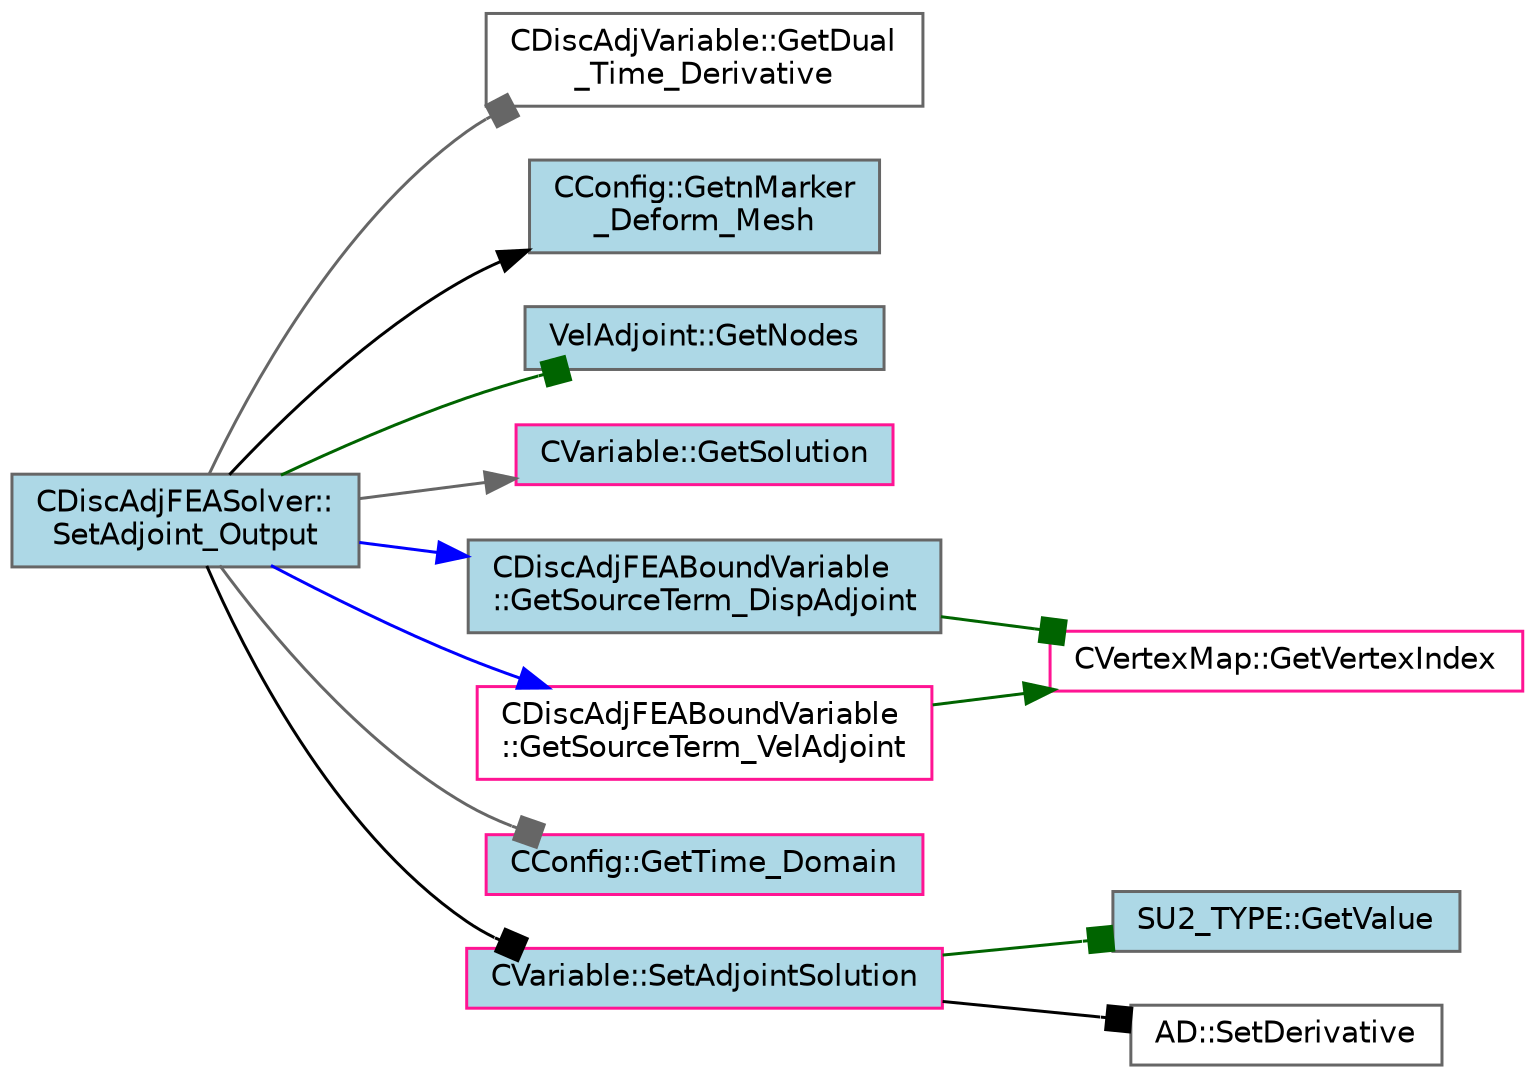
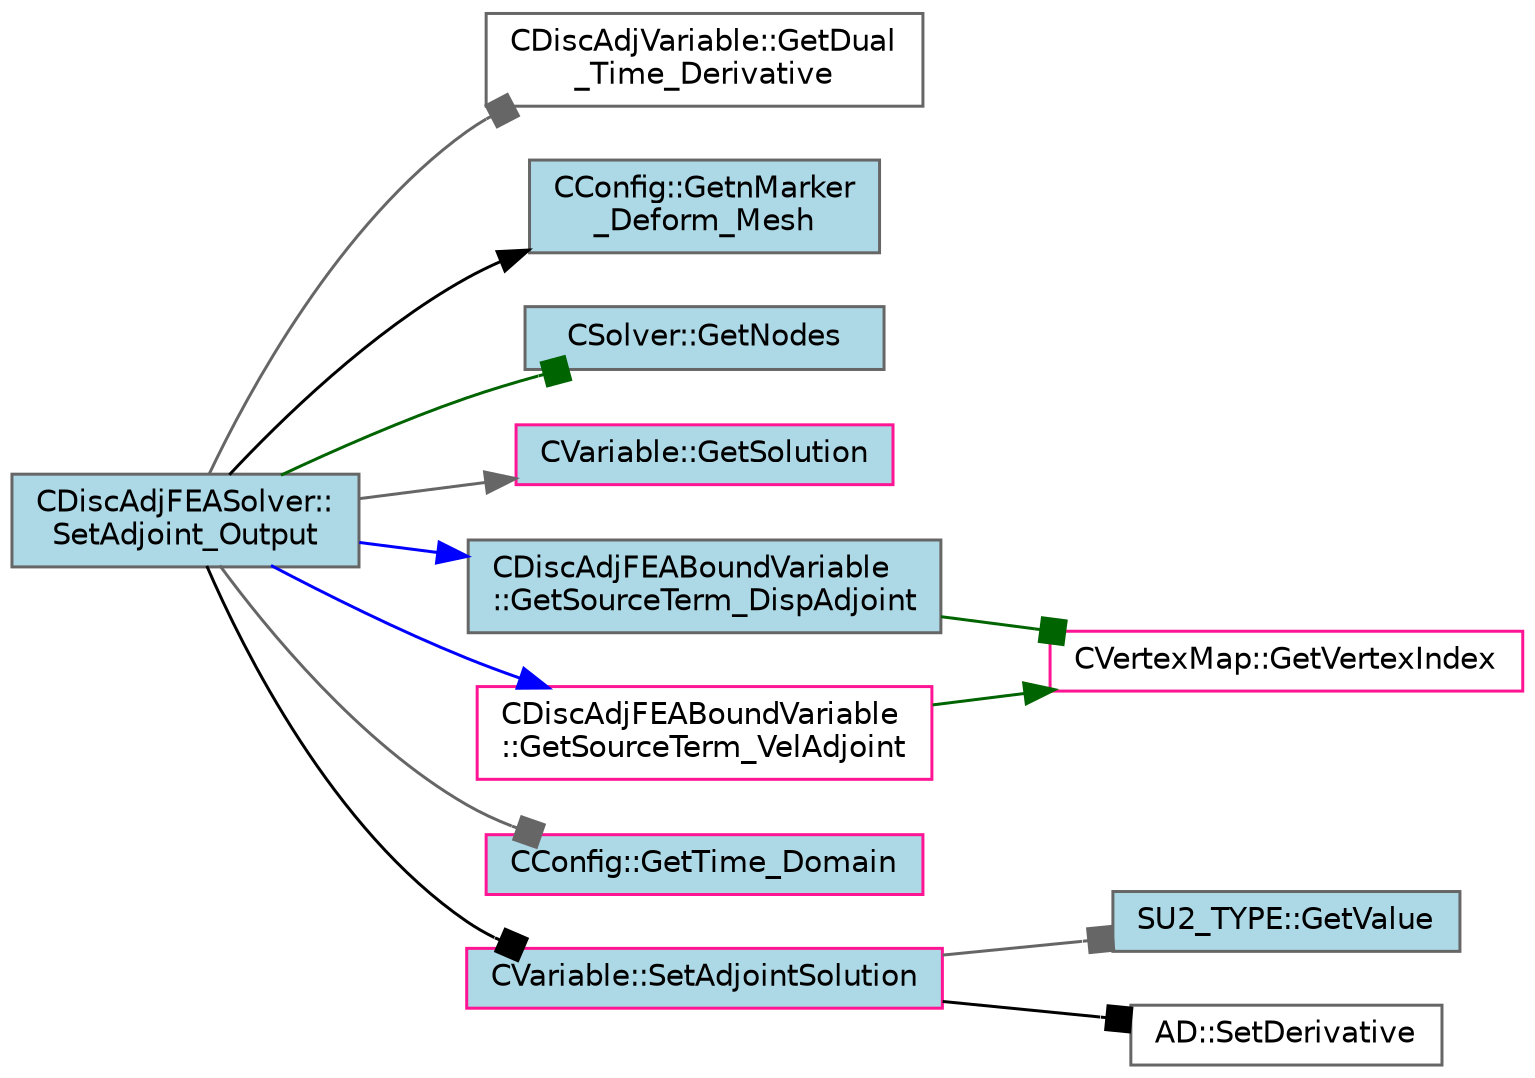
  digraph {
    rankdir=LR
    node [color=gray40 fillcolor=lightblue fontname=Helvetica fontsize=10 shape=record style=filled]
    edge [arrowhead=box color=darkgreen fontname=Helvetica fontsize=10 labelfontname=Helvetica labelfontsize=10 style=solid]
    n1 [fontcolor=black height=0.2 label="CDiscAdjFEASolver::\lSetAdjoint_Output" width=0.4]
    n2 [fillcolor=white height=0.2 label="CDiscAdjVariable::GetDual\l_Time_Derivative" width=0.4]
    n3 [height=0.2 label="CConfig::GetnMarker\l_Deform_Mesh" width=0.4]
-   n4 [height=0.2 label="VelAdjoint::GetNodes" width=0.4]
+   n4 [height=0.2 label="CSolver::GetNodes" width=0.4]
    n5 [color=deeppink height=0.2 label="CVariable::GetSolution" width=0.4]
    n6 [height=0.2 label="CDiscAdjFEABoundVariable\l::GetSourceTerm_DispAdjoint" width=0.4]
    n7 [color=deeppink fillcolor=white height=0.2 label="CDiscAdjFEABoundVariable\l::GetSourceTerm_VelAdjoint" width=0.4]
    n8 [color=deeppink height=0.2 label="CConfig::GetTime_Domain" width=0.4]
    n9 [color=deeppink height=0.2 label="CVariable::SetAdjointSolution" width=0.4]
    n10 [color=deeppink fillcolor=white height=0.2 label="CVertexMap::GetVertexIndex" width=0.4]
    n11 [height=0.2 label="SU2_TYPE::GetValue" width=0.4]
    n12 [fillcolor=white height=0.2 label="AD::SetDerivative" width=0.4]
    n1 -> n2 [color=gray40]
    n1 -> n3 [arrowhead=normal color=black]
    n1 -> n4
    n1 -> n5 [arrowhead=normal color=gray40]
    n1 -> n6 [arrowhead=normal color=blue]
    n1 -> n7 [arrowhead=normal color=blue]
    n1 -> n8 [color=gray40]
    n1 -> n9 [color=black]
    n6 -> n10
    n7 -> n10 [arrowhead=normal]
-   n9 -> n11
+   n9 -> n11 [color=gray40]
    n9 -> n12 [color=black]
  }
